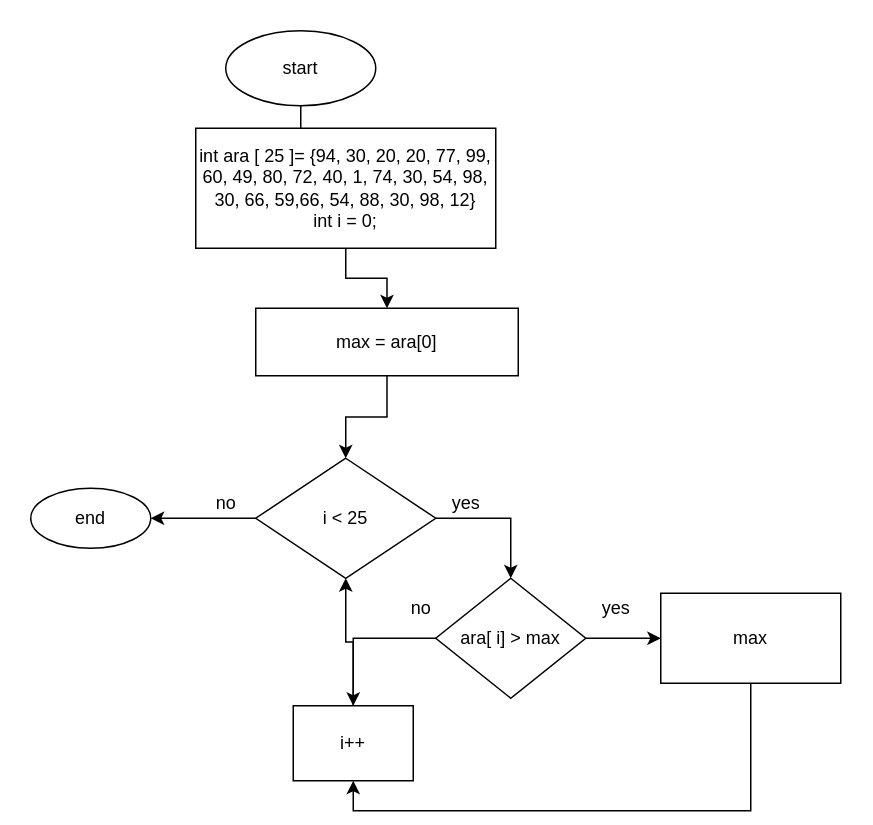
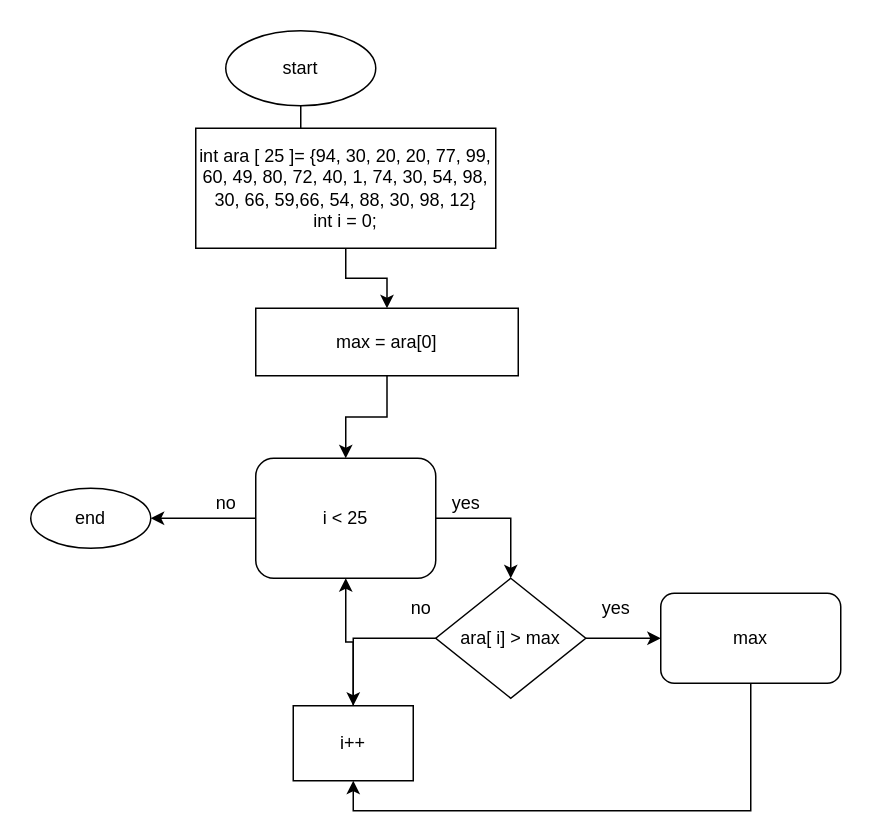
  <mxCell id="0" />
  <mxCell id="1" parent="0" />
  <mxCell id="2" value="" style="edgeStyle=orthogonalEdgeStyle;rounded=0;sketch=0;orthogonalLoop=1;jettySize=auto;html=1;" edge="1" parent="1" source="3" target="5"><mxGeometry relative="1" as="geometry" /></mxCell>
  <mxCell id="3" value="start" style="ellipse;whiteSpace=wrap;html=1;rounded=0;shadow=0;glass=0;sketch=0;" vertex="1" parent="1"><mxGeometry x="150" y="20" width="100" height="50" as="geometry" /></mxCell>
  <mxCell id="4" value="" style="edgeStyle=orthogonalEdgeStyle;rounded=0;sketch=0;orthogonalLoop=1;jettySize=auto;html=1;" edge="1" parent="1" source="5" target="7"><mxGeometry relative="1" as="geometry" /></mxCell>
  <mxCell id="5" value="int ara [ 25 ]= {94, 30, 20, 20, 77, 99, 60, 49, 80, 72, 40, 1, 74, 30, 54, 98, 30, 66, 59,66, 54, 88, 30, 98, 12}&lt;br&gt;int i = 0;" style="whiteSpace=wrap;html=1;rounded=0;shadow=0;glass=0;sketch=0;" vertex="1" parent="1"><mxGeometry x="130" y="85" width="200" height="80" as="geometry" /></mxCell>
  <mxCell id="6" value="" style="edgeStyle=orthogonalEdgeStyle;rounded=0;sketch=0;orthogonalLoop=1;jettySize=auto;html=1;" edge="1" parent="1" source="7" target="10"><mxGeometry relative="1" as="geometry" /></mxCell>
  <mxCell id="7" value="max = ara[0]" style="whiteSpace=wrap;html=1;rounded=0;shadow=0;glass=0;sketch=0;" vertex="1" parent="1"><mxGeometry x="170" y="205" width="175" height="45" as="geometry" /></mxCell>
  <mxCell id="8" value="" style="edgeStyle=orthogonalEdgeStyle;rounded=0;sketch=0;orthogonalLoop=1;jettySize=auto;html=1;" edge="1" parent="1" source="10" target="11"><mxGeometry relative="1" as="geometry" /></mxCell>
  <mxCell id="9" style="edgeStyle=orthogonalEdgeStyle;rounded=0;sketch=0;orthogonalLoop=1;jettySize=auto;html=1;entryX=0.5;entryY=0;entryDx=0;entryDy=0;exitX=1;exitY=0.5;exitDx=0;exitDy=0;" edge="1" parent="1" source="10" target="15"><mxGeometry relative="1" as="geometry"><Array as="points"><mxPoint x="340" y="345" /></Array></mxGeometry></mxCell>
- <mxCell id="10" value="i &amp;lt; 25" style="rhombus;whiteSpace=wrap;html=1;rounded=0;shadow=0;glass=0;sketch=0;" vertex="1" parent="1"><mxGeometry x="170" y="305" width="120" height="80" as="geometry" /></mxCell>
+ <mxCell id="10" value="i &amp;lt; 25" style="whiteSpace=wrap;html=1;shadow=0;glass=0;sketch=0;rounded=1;" vertex="1" parent="1"><mxGeometry x="170" y="305" width="120" height="80" as="geometry" /></mxCell>
  <mxCell id="11" value="end" style="ellipse;whiteSpace=wrap;html=1;rounded=0;shadow=0;glass=0;sketch=0;" vertex="1" parent="1"><mxGeometry x="20" y="325" width="80" height="40" as="geometry" /></mxCell>
  <mxCell id="12" value="no" style="text;html=1;align=center;verticalAlign=middle;resizable=0;points=[];autosize=1;strokeColor=none;fillColor=none;" vertex="1" parent="1"><mxGeometry x="130" y="320" width="40" height="30" as="geometry" /></mxCell>
  <mxCell id="13" value="" style="edgeStyle=orthogonalEdgeStyle;rounded=0;sketch=0;orthogonalLoop=1;jettySize=auto;html=1;" edge="1" parent="1" source="15" target="17"><mxGeometry relative="1" as="geometry" /></mxCell>
  <mxCell id="14" value="" style="edgeStyle=orthogonalEdgeStyle;rounded=0;sketch=0;orthogonalLoop=1;jettySize=auto;html=1;" edge="1" parent="1" source="15" target="21"><mxGeometry relative="1" as="geometry" /></mxCell>
  <mxCell id="15" value="ara[ i] &amp;gt; max" style="rhombus;whiteSpace=wrap;html=1;rounded=0;shadow=0;glass=0;sketch=0;" vertex="1" parent="1"><mxGeometry x="290" y="385" width="100" height="80" as="geometry" /></mxCell>
  <mxCell id="16" style="edgeStyle=orthogonalEdgeStyle;rounded=0;sketch=0;orthogonalLoop=1;jettySize=auto;html=1;exitX=0.5;exitY=1;exitDx=0;exitDy=0;entryX=0.5;entryY=1;entryDx=0;entryDy=0;" edge="1" parent="1" source="17" target="21"><mxGeometry relative="1" as="geometry" /></mxCell>
- <mxCell id="17" value="max" style="whiteSpace=wrap;html=1;rounded=0;shadow=0;glass=0;sketch=0;" vertex="1" parent="1"><mxGeometry x="440" y="395" width="120" height="60" as="geometry" /></mxCell>
+ <mxCell id="17" value="max" style="whiteSpace=wrap;html=1;shadow=0;glass=0;sketch=0;rounded=1;" vertex="1" parent="1"><mxGeometry x="440" y="395" width="120" height="60" as="geometry" /></mxCell>
  <mxCell id="18" value="yes" style="text;html=1;align=center;verticalAlign=middle;resizable=0;points=[];autosize=1;strokeColor=none;fillColor=none;" vertex="1" parent="1"><mxGeometry x="290" y="320" width="40" height="30" as="geometry" /></mxCell>
  <mxCell id="19" value="yes" style="text;html=1;align=center;verticalAlign=middle;resizable=0;points=[];autosize=1;strokeColor=none;fillColor=none;" vertex="1" parent="1"><mxGeometry x="390" y="390" width="40" height="30" as="geometry" /></mxCell>
  <mxCell id="20" value="" style="edgeStyle=orthogonalEdgeStyle;rounded=0;sketch=0;orthogonalLoop=1;jettySize=auto;html=1;" edge="1" parent="1" source="21" target="10"><mxGeometry relative="1" as="geometry" /></mxCell>
  <mxCell id="21" value="i++" style="whiteSpace=wrap;html=1;rounded=0;shadow=0;glass=0;sketch=0;" vertex="1" parent="1"><mxGeometry x="195" y="470" width="80" height="50" as="geometry" /></mxCell>
  <mxCell id="22" value="no" style="text;html=1;align=center;verticalAlign=middle;resizable=0;points=[];autosize=1;strokeColor=none;fillColor=none;" vertex="1" parent="1"><mxGeometry x="260" y="390" width="40" height="30" as="geometry" /></mxCell>
